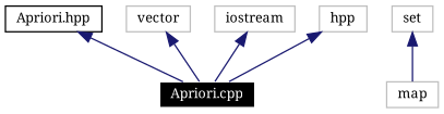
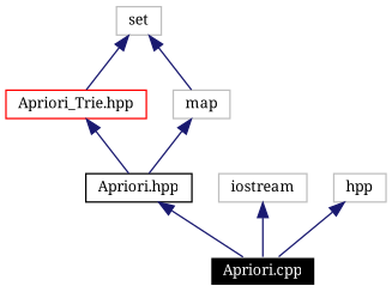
  digraph {
    fontname="Noto Serif"
    node [color=grey75 fontname="Noto Serif" fontsize=10 shape=record]
    edge [color=midnightblue dir=back fontname="Noto Serif" fontsize=10 labelfontname=Helvetica labelfontsize=10 style=solid]
    n1 [color=white fillcolor=black fontcolor=white height=0.2 label="Apriori.cpp" style=filled width=0.4]
    n2 [color=black height=0.2 label="Apriori.hpp" width=0.4]
+   n3 [color=red height=0.2 label="Apriori_Trie.hpp" width=0.4]
    n4 [height=0.2 label=set width=0.4]
    n5 [height=0.2 label=map width=0.4]
-   n6 [height=0.2 label=vector width=0.4]
    n7 [height=0.2 label=iostream width=0.4]
    n8 [height=0.2 label=hpp width=0.4]
    n2 -> n1
+   n3 -> n2
+   n4 -> n3
    n4 -> n5
-   n6 -> n1
+   n5 -> n2
    n7 -> n1
    n8 -> n1
  }
